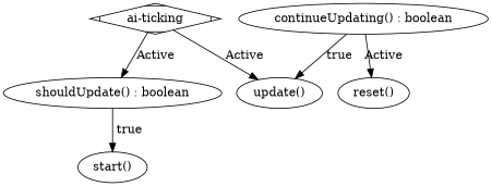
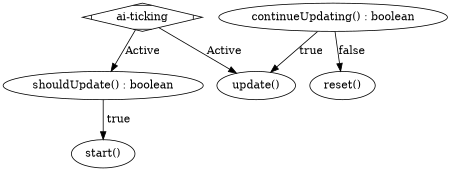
  digraph {
    n1 [label="ai-ticking" shape=Mdiamond]
    n2 [label="shouldUpdate() : boolean"]
    n3 [label="update()"]
    n4 [label="start()"]
    n5 [label="continueUpdating() : boolean"]
    n6 [label="reset()"]
    n1 -> n2 [label=Active]
    n1 -> n3 [label=Active]
    n2 -> n4 [label=" true"]
    n5 -> n3 [label=true]
-   n5 -> n6 [label=Active]
+   n5 -> n6 [label=false]
  }
